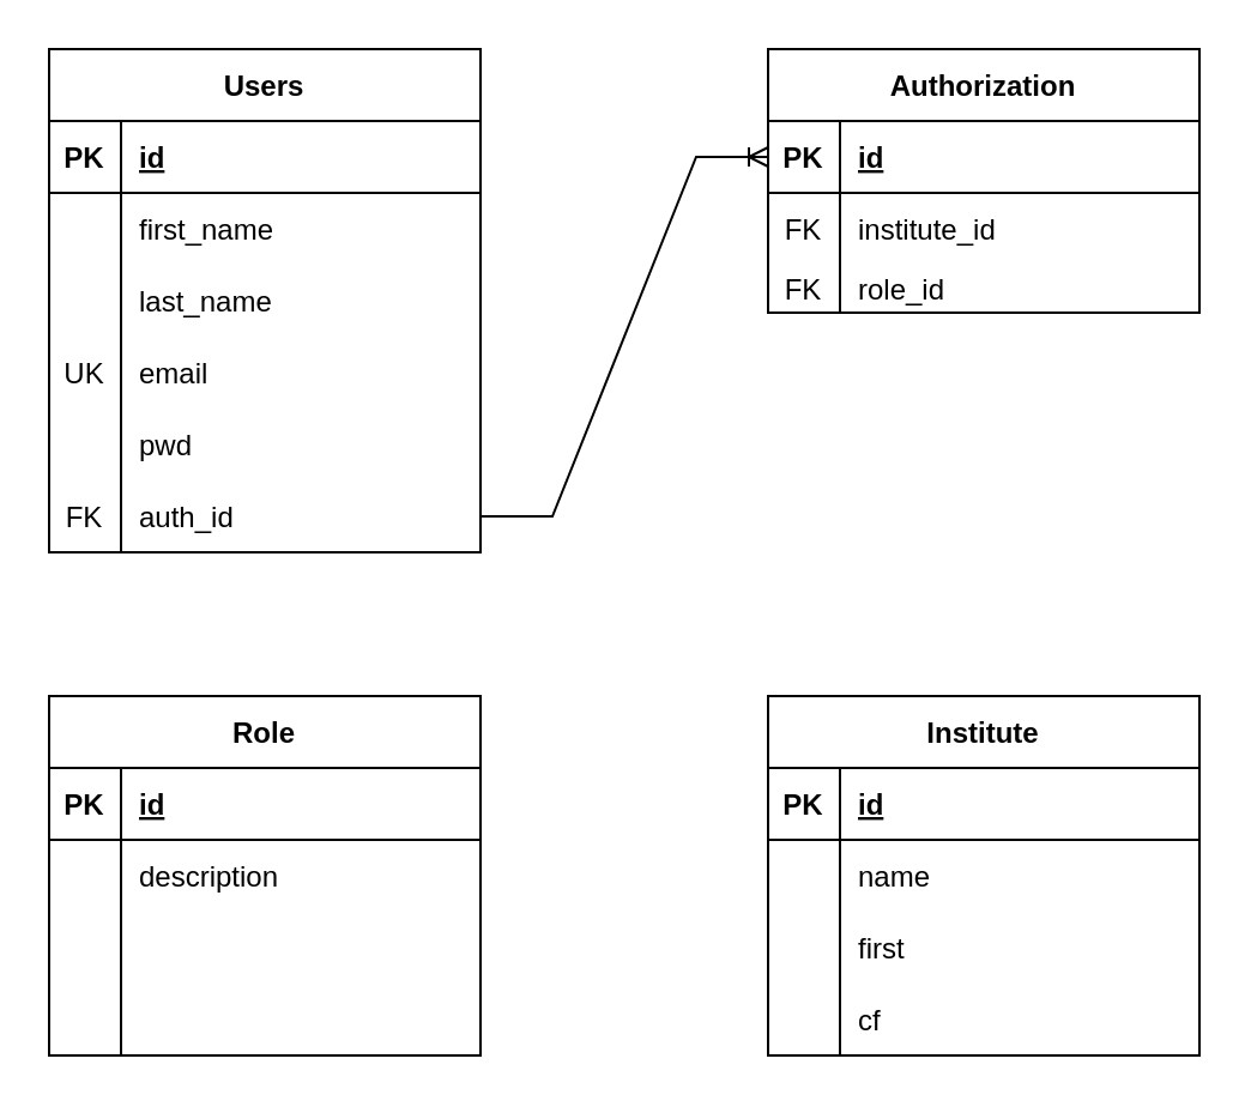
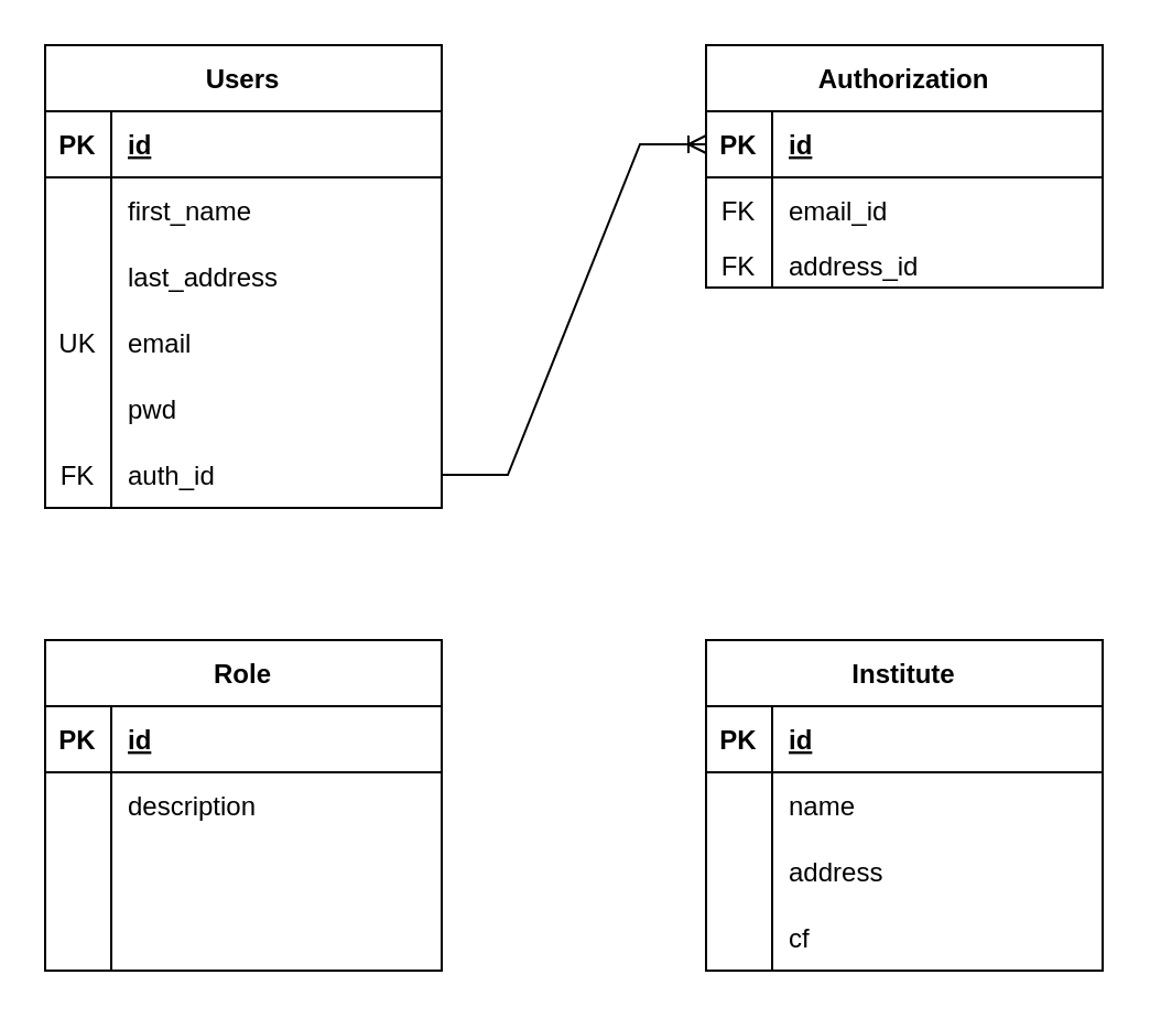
  <mxCell id="0" />
  <mxCell id="1" parent="0" />
  <mxCell id="2" value="Users" style="shape=table;startSize=30;container=1;collapsible=1;childLayout=tableLayout;fixedRows=1;rowLines=0;fontStyle=1;align=center;resizeLast=1;" vertex="1" parent="1"><mxGeometry x="20" y="20" width="180" height="210" as="geometry" /></mxCell>
  <mxCell id="3" value="" style="shape=tableRow;horizontal=0;startSize=0;swimlaneHead=0;swimlaneBody=0;fillColor=none;collapsible=0;dropTarget=0;points=[[0,0.5],[1,0.5]];portConstraint=eastwest;top=0;left=0;right=0;bottom=1;" vertex="1" parent="2"><mxGeometry y="30" width="180" height="30" as="geometry" /></mxCell>
  <mxCell id="4" value="PK" style="shape=partialRectangle;connectable=0;fillColor=none;top=0;left=0;bottom=0;right=0;fontStyle=1;overflow=hidden;" vertex="1" parent="3"><mxGeometry width="30" height="30" as="geometry"><mxRectangle width="30" height="30" as="alternateBounds" /></mxGeometry></mxCell>
  <mxCell id="5" value="id" style="shape=partialRectangle;connectable=0;fillColor=none;top=0;left=0;bottom=0;right=0;align=left;spacingLeft=6;fontStyle=5;overflow=hidden;" vertex="1" parent="3"><mxGeometry x="30" width="150" height="30" as="geometry"><mxRectangle width="150" height="30" as="alternateBounds" /></mxGeometry></mxCell>
  <mxCell id="6" value="" style="shape=tableRow;horizontal=0;startSize=0;swimlaneHead=0;swimlaneBody=0;fillColor=none;collapsible=0;dropTarget=0;points=[[0,0.5],[1,0.5]];portConstraint=eastwest;top=0;left=0;right=0;bottom=0;" vertex="1" parent="2"><mxGeometry y="60" width="180" height="30" as="geometry" /></mxCell>
  <mxCell id="7" value="" style="shape=partialRectangle;connectable=0;fillColor=none;top=0;left=0;bottom=0;right=0;editable=1;overflow=hidden;" vertex="1" parent="6"><mxGeometry width="30" height="30" as="geometry"><mxRectangle width="30" height="30" as="alternateBounds" /></mxGeometry></mxCell>
  <mxCell id="8" value="first_name" style="shape=partialRectangle;connectable=0;fillColor=none;top=0;left=0;bottom=0;right=0;align=left;spacingLeft=6;overflow=hidden;" vertex="1" parent="6"><mxGeometry x="30" width="150" height="30" as="geometry"><mxRectangle width="150" height="30" as="alternateBounds" /></mxGeometry></mxCell>
  <mxCell id="9" value="" style="shape=tableRow;horizontal=0;startSize=0;swimlaneHead=0;swimlaneBody=0;fillColor=none;collapsible=0;dropTarget=0;points=[[0,0.5],[1,0.5]];portConstraint=eastwest;top=0;left=0;right=0;bottom=0;" vertex="1" parent="2"><mxGeometry y="90" width="180" height="30" as="geometry" /></mxCell>
  <mxCell id="10" value="" style="shape=partialRectangle;connectable=0;fillColor=none;top=0;left=0;bottom=0;right=0;editable=1;overflow=hidden;" vertex="1" parent="9"><mxGeometry width="30" height="30" as="geometry"><mxRectangle width="30" height="30" as="alternateBounds" /></mxGeometry></mxCell>
- <mxCell id="11" value="last_name" style="shape=partialRectangle;connectable=0;fillColor=none;top=0;left=0;bottom=0;right=0;align=left;spacingLeft=6;overflow=hidden;" vertex="1" parent="9"><mxGeometry x="30" width="150" height="30" as="geometry"><mxRectangle width="150" height="30" as="alternateBounds" /></mxGeometry></mxCell>
+ <mxCell id="11" value="last_address" style="shape=partialRectangle;connectable=0;fillColor=none;top=0;left=0;bottom=0;right=0;align=left;spacingLeft=6;overflow=hidden;" vertex="1" parent="9"><mxGeometry x="30" width="150" height="30" as="geometry"><mxRectangle width="150" height="30" as="alternateBounds" /></mxGeometry></mxCell>
  <mxCell id="12" value="" style="shape=tableRow;horizontal=0;startSize=0;swimlaneHead=0;swimlaneBody=0;fillColor=none;collapsible=0;dropTarget=0;points=[[0,0.5],[1,0.5]];portConstraint=eastwest;top=0;left=0;right=0;bottom=0;" vertex="1" parent="2"><mxGeometry y="120" width="180" height="30" as="geometry" /></mxCell>
  <mxCell id="13" value="UK" style="shape=partialRectangle;connectable=0;fillColor=none;top=0;left=0;bottom=0;right=0;editable=1;overflow=hidden;" vertex="1" parent="12"><mxGeometry width="30" height="30" as="geometry"><mxRectangle width="30" height="30" as="alternateBounds" /></mxGeometry></mxCell>
  <mxCell id="14" value="email" style="shape=partialRectangle;connectable=0;fillColor=none;top=0;left=0;bottom=0;right=0;align=left;spacingLeft=6;overflow=hidden;" vertex="1" parent="12"><mxGeometry x="30" width="150" height="30" as="geometry"><mxRectangle width="150" height="30" as="alternateBounds" /></mxGeometry></mxCell>
  <mxCell id="15" value="" style="shape=tableRow;horizontal=0;startSize=0;swimlaneHead=0;swimlaneBody=0;fillColor=none;collapsible=0;dropTarget=0;points=[[0,0.5],[1,0.5]];portConstraint=eastwest;top=0;left=0;right=0;bottom=0;" vertex="1" parent="2"><mxGeometry y="150" width="180" height="30" as="geometry" /></mxCell>
  <mxCell id="16" value="" style="shape=partialRectangle;connectable=0;fillColor=none;top=0;left=0;bottom=0;right=0;editable=1;overflow=hidden;" vertex="1" parent="15"><mxGeometry width="30" height="30" as="geometry"><mxRectangle width="30" height="30" as="alternateBounds" /></mxGeometry></mxCell>
  <mxCell id="17" value="pwd" style="shape=partialRectangle;connectable=0;fillColor=none;top=0;left=0;bottom=0;right=0;align=left;spacingLeft=6;overflow=hidden;" vertex="1" parent="15"><mxGeometry x="30" width="150" height="30" as="geometry"><mxRectangle width="150" height="30" as="alternateBounds" /></mxGeometry></mxCell>
  <mxCell id="18" value="" style="shape=tableRow;horizontal=0;startSize=0;swimlaneHead=0;swimlaneBody=0;fillColor=none;collapsible=0;dropTarget=0;points=[[0,0.5],[1,0.5]];portConstraint=eastwest;top=0;left=0;right=0;bottom=0;" vertex="1" parent="2"><mxGeometry y="180" width="180" height="30" as="geometry" /></mxCell>
  <mxCell id="19" value="FK" style="shape=partialRectangle;connectable=0;fillColor=none;top=0;left=0;bottom=0;right=0;editable=1;overflow=hidden;" vertex="1" parent="18"><mxGeometry width="30" height="30" as="geometry"><mxRectangle width="30" height="30" as="alternateBounds" /></mxGeometry></mxCell>
  <mxCell id="20" value="auth_id" style="shape=partialRectangle;connectable=0;fillColor=none;top=0;left=0;bottom=0;right=0;align=left;spacingLeft=6;overflow=hidden;" vertex="1" parent="18"><mxGeometry x="30" width="150" height="30" as="geometry"><mxRectangle width="150" height="30" as="alternateBounds" /></mxGeometry></mxCell>
  <mxCell id="21" value="Authorization" style="shape=table;startSize=30;container=1;collapsible=1;childLayout=tableLayout;fixedRows=1;rowLines=0;fontStyle=1;align=center;resizeLast=1;" vertex="1" parent="1"><mxGeometry x="320" y="20" width="180" height="110" as="geometry" /></mxCell>
  <mxCell id="22" value="" style="shape=tableRow;horizontal=0;startSize=0;swimlaneHead=0;swimlaneBody=0;fillColor=none;collapsible=0;dropTarget=0;points=[[0,0.5],[1,0.5]];portConstraint=eastwest;top=0;left=0;right=0;bottom=1;" vertex="1" parent="21"><mxGeometry y="30" width="180" height="30" as="geometry" /></mxCell>
  <mxCell id="23" value="PK" style="shape=partialRectangle;connectable=0;fillColor=none;top=0;left=0;bottom=0;right=0;fontStyle=1;overflow=hidden;" vertex="1" parent="22"><mxGeometry width="30" height="30" as="geometry"><mxRectangle width="30" height="30" as="alternateBounds" /></mxGeometry></mxCell>
  <mxCell id="24" value="id" style="shape=partialRectangle;connectable=0;fillColor=none;top=0;left=0;bottom=0;right=0;align=left;spacingLeft=6;fontStyle=5;overflow=hidden;" vertex="1" parent="22"><mxGeometry x="30" width="150" height="30" as="geometry"><mxRectangle width="150" height="30" as="alternateBounds" /></mxGeometry></mxCell>
  <mxCell id="25" value="" style="shape=tableRow;horizontal=0;startSize=0;swimlaneHead=0;swimlaneBody=0;fillColor=none;collapsible=0;dropTarget=0;points=[[0,0.5],[1,0.5]];portConstraint=eastwest;top=0;left=0;right=0;bottom=0;" vertex="1" parent="21"><mxGeometry y="60" width="180" height="30" as="geometry" /></mxCell>
  <mxCell id="26" value="FK" style="shape=partialRectangle;connectable=0;fillColor=none;top=0;left=0;bottom=0;right=0;editable=1;overflow=hidden;" vertex="1" parent="25"><mxGeometry width="30" height="30" as="geometry"><mxRectangle width="30" height="30" as="alternateBounds" /></mxGeometry></mxCell>
- <mxCell id="27" value="institute_id" style="shape=partialRectangle;connectable=0;fillColor=none;top=0;left=0;bottom=0;right=0;align=left;spacingLeft=6;overflow=hidden;" vertex="1" parent="25"><mxGeometry x="30" width="150" height="30" as="geometry"><mxRectangle width="150" height="30" as="alternateBounds" /></mxGeometry></mxCell>
+ <mxCell id="27" value="email_id" style="shape=partialRectangle;connectable=0;fillColor=none;top=0;left=0;bottom=0;right=0;align=left;spacingLeft=6;overflow=hidden;" vertex="1" parent="25"><mxGeometry x="30" width="150" height="30" as="geometry"><mxRectangle width="150" height="30" as="alternateBounds" /></mxGeometry></mxCell>
  <mxCell id="28" value="" style="shape=tableRow;horizontal=0;startSize=0;swimlaneHead=0;swimlaneBody=0;fillColor=none;collapsible=0;dropTarget=0;points=[[0,0.5],[1,0.5]];portConstraint=eastwest;top=0;left=0;right=0;bottom=0;" vertex="1" parent="21"><mxGeometry y="90" width="180" height="20" as="geometry" /></mxCell>
  <mxCell id="29" value="FK" style="shape=partialRectangle;connectable=0;fillColor=none;top=0;left=0;bottom=0;right=0;editable=1;overflow=hidden;" vertex="1" parent="28"><mxGeometry width="30" height="20" as="geometry"><mxRectangle width="30" height="20" as="alternateBounds" /></mxGeometry></mxCell>
- <mxCell id="30" value="role_id" style="shape=partialRectangle;connectable=0;fillColor=none;top=0;left=0;bottom=0;right=0;align=left;spacingLeft=6;overflow=hidden;" vertex="1" parent="28"><mxGeometry x="30" width="150" height="20" as="geometry"><mxRectangle width="150" height="20" as="alternateBounds" /></mxGeometry></mxCell>
+ <mxCell id="30" value="address_id" style="shape=partialRectangle;connectable=0;fillColor=none;top=0;left=0;bottom=0;right=0;align=left;spacingLeft=6;overflow=hidden;" vertex="1" parent="28"><mxGeometry x="30" width="150" height="20" as="geometry"><mxRectangle width="150" height="20" as="alternateBounds" /></mxGeometry></mxCell>
  <mxCell id="31" value="Institute" style="shape=table;startSize=30;container=1;collapsible=1;childLayout=tableLayout;fixedRows=1;rowLines=0;fontStyle=1;align=center;resizeLast=1;" vertex="1" parent="1"><mxGeometry x="320" y="290" width="180" height="150" as="geometry" /></mxCell>
  <mxCell id="32" value="" style="shape=tableRow;horizontal=0;startSize=0;swimlaneHead=0;swimlaneBody=0;fillColor=none;collapsible=0;dropTarget=0;points=[[0,0.5],[1,0.5]];portConstraint=eastwest;top=0;left=0;right=0;bottom=1;" vertex="1" parent="31"><mxGeometry y="30" width="180" height="30" as="geometry" /></mxCell>
  <mxCell id="33" value="PK" style="shape=partialRectangle;connectable=0;fillColor=none;top=0;left=0;bottom=0;right=0;fontStyle=1;overflow=hidden;" vertex="1" parent="32"><mxGeometry width="30" height="30" as="geometry"><mxRectangle width="30" height="30" as="alternateBounds" /></mxGeometry></mxCell>
  <mxCell id="34" value="id" style="shape=partialRectangle;connectable=0;fillColor=none;top=0;left=0;bottom=0;right=0;align=left;spacingLeft=6;fontStyle=5;overflow=hidden;" vertex="1" parent="32"><mxGeometry x="30" width="150" height="30" as="geometry"><mxRectangle width="150" height="30" as="alternateBounds" /></mxGeometry></mxCell>
  <mxCell id="35" value="" style="shape=tableRow;horizontal=0;startSize=0;swimlaneHead=0;swimlaneBody=0;fillColor=none;collapsible=0;dropTarget=0;points=[[0,0.5],[1,0.5]];portConstraint=eastwest;top=0;left=0;right=0;bottom=0;" vertex="1" parent="31"><mxGeometry y="60" width="180" height="30" as="geometry" /></mxCell>
  <mxCell id="36" value="" style="shape=partialRectangle;connectable=0;fillColor=none;top=0;left=0;bottom=0;right=0;editable=1;overflow=hidden;" vertex="1" parent="35"><mxGeometry width="30" height="30" as="geometry"><mxRectangle width="30" height="30" as="alternateBounds" /></mxGeometry></mxCell>
  <mxCell id="37" value="name" style="shape=partialRectangle;connectable=0;fillColor=none;top=0;left=0;bottom=0;right=0;align=left;spacingLeft=6;overflow=hidden;" vertex="1" parent="35"><mxGeometry x="30" width="150" height="30" as="geometry"><mxRectangle width="150" height="30" as="alternateBounds" /></mxGeometry></mxCell>
  <mxCell id="38" value="" style="shape=tableRow;horizontal=0;startSize=0;swimlaneHead=0;swimlaneBody=0;fillColor=none;collapsible=0;dropTarget=0;points=[[0,0.5],[1,0.5]];portConstraint=eastwest;top=0;left=0;right=0;bottom=0;" vertex="1" parent="31"><mxGeometry y="90" width="180" height="30" as="geometry" /></mxCell>
  <mxCell id="39" value="" style="shape=partialRectangle;connectable=0;fillColor=none;top=0;left=0;bottom=0;right=0;editable=1;overflow=hidden;" vertex="1" parent="38"><mxGeometry width="30" height="30" as="geometry"><mxRectangle width="30" height="30" as="alternateBounds" /></mxGeometry></mxCell>
- <mxCell id="40" value="first" style="shape=partialRectangle;connectable=0;fillColor=none;top=0;left=0;bottom=0;right=0;align=left;spacingLeft=6;overflow=hidden;" vertex="1" parent="38"><mxGeometry x="30" width="150" height="30" as="geometry"><mxRectangle width="150" height="30" as="alternateBounds" /></mxGeometry></mxCell>
+ <mxCell id="40" value="address" style="shape=partialRectangle;connectable=0;fillColor=none;top=0;left=0;bottom=0;right=0;align=left;spacingLeft=6;overflow=hidden;" vertex="1" parent="38"><mxGeometry x="30" width="150" height="30" as="geometry"><mxRectangle width="150" height="30" as="alternateBounds" /></mxGeometry></mxCell>
  <mxCell id="41" value="" style="shape=tableRow;horizontal=0;startSize=0;swimlaneHead=0;swimlaneBody=0;fillColor=none;collapsible=0;dropTarget=0;points=[[0,0.5],[1,0.5]];portConstraint=eastwest;top=0;left=0;right=0;bottom=0;" vertex="1" parent="31"><mxGeometry y="120" width="180" height="30" as="geometry" /></mxCell>
  <mxCell id="42" value="" style="shape=partialRectangle;connectable=0;fillColor=none;top=0;left=0;bottom=0;right=0;editable=1;overflow=hidden;" vertex="1" parent="41"><mxGeometry width="30" height="30" as="geometry"><mxRectangle width="30" height="30" as="alternateBounds" /></mxGeometry></mxCell>
  <mxCell id="43" value="cf" style="shape=partialRectangle;connectable=0;fillColor=none;top=0;left=0;bottom=0;right=0;align=left;spacingLeft=6;overflow=hidden;" vertex="1" parent="41"><mxGeometry x="30" width="150" height="30" as="geometry"><mxRectangle width="150" height="30" as="alternateBounds" /></mxGeometry></mxCell>
  <mxCell id="44" value="" style="edgeStyle=entityRelationEdgeStyle;fontSize=12;html=1;endArrow=ERoneToMany;rounded=0;exitX=1;exitY=0.5;exitDx=0;exitDy=0;entryX=0;entryY=0.5;entryDx=0;entryDy=0;" edge="1" parent="1" source="18" target="22"><mxGeometry width="100" height="100" relative="1" as="geometry"><mxPoint x="260" y="80" as="sourcePoint" /><mxPoint x="360" y="-20" as="targetPoint" /></mxGeometry></mxCell>
  <mxCell id="45" value="Role" style="shape=table;startSize=30;container=1;collapsible=1;childLayout=tableLayout;fixedRows=1;rowLines=0;fontStyle=1;align=center;resizeLast=1;" vertex="1" parent="1"><mxGeometry x="20" y="290" width="180" height="150" as="geometry" /></mxCell>
  <mxCell id="46" value="" style="shape=tableRow;horizontal=0;startSize=0;swimlaneHead=0;swimlaneBody=0;fillColor=none;collapsible=0;dropTarget=0;points=[[0,0.5],[1,0.5]];portConstraint=eastwest;top=0;left=0;right=0;bottom=1;" vertex="1" parent="45"><mxGeometry y="30" width="180" height="30" as="geometry" /></mxCell>
  <mxCell id="47" value="PK" style="shape=partialRectangle;connectable=0;fillColor=none;top=0;left=0;bottom=0;right=0;fontStyle=1;overflow=hidden;" vertex="1" parent="46"><mxGeometry width="30" height="30" as="geometry"><mxRectangle width="30" height="30" as="alternateBounds" /></mxGeometry></mxCell>
  <mxCell id="48" value="id" style="shape=partialRectangle;connectable=0;fillColor=none;top=0;left=0;bottom=0;right=0;align=left;spacingLeft=6;fontStyle=5;overflow=hidden;" vertex="1" parent="46"><mxGeometry x="30" width="150" height="30" as="geometry"><mxRectangle width="150" height="30" as="alternateBounds" /></mxGeometry></mxCell>
  <mxCell id="49" value="" style="shape=tableRow;horizontal=0;startSize=0;swimlaneHead=0;swimlaneBody=0;fillColor=none;collapsible=0;dropTarget=0;points=[[0,0.5],[1,0.5]];portConstraint=eastwest;top=0;left=0;right=0;bottom=0;" vertex="1" parent="45"><mxGeometry y="60" width="180" height="30" as="geometry" /></mxCell>
  <mxCell id="50" value="" style="shape=partialRectangle;connectable=0;fillColor=none;top=0;left=0;bottom=0;right=0;editable=1;overflow=hidden;" vertex="1" parent="49"><mxGeometry width="30" height="30" as="geometry"><mxRectangle width="30" height="30" as="alternateBounds" /></mxGeometry></mxCell>
  <mxCell id="51" value="description" style="shape=partialRectangle;connectable=0;fillColor=none;top=0;left=0;bottom=0;right=0;align=left;spacingLeft=6;overflow=hidden;" vertex="1" parent="49"><mxGeometry x="30" width="150" height="30" as="geometry"><mxRectangle width="150" height="30" as="alternateBounds" /></mxGeometry></mxCell>
  <mxCell id="52" value="" style="shape=tableRow;horizontal=0;startSize=0;swimlaneHead=0;swimlaneBody=0;fillColor=none;collapsible=0;dropTarget=0;points=[[0,0.5],[1,0.5]];portConstraint=eastwest;top=0;left=0;right=0;bottom=0;" vertex="1" parent="45"><mxGeometry y="90" width="180" height="30" as="geometry" /></mxCell>
  <mxCell id="53" value="" style="shape=partialRectangle;connectable=0;fillColor=none;top=0;left=0;bottom=0;right=0;editable=1;overflow=hidden;" vertex="1" parent="52"><mxGeometry width="30" height="30" as="geometry"><mxRectangle width="30" height="30" as="alternateBounds" /></mxGeometry></mxCell>
  <mxCell id="54" value="" style="shape=partialRectangle;connectable=0;fillColor=none;top=0;left=0;bottom=0;right=0;align=left;spacingLeft=6;overflow=hidden;" vertex="1" parent="52"><mxGeometry x="30" width="150" height="30" as="geometry"><mxRectangle width="150" height="30" as="alternateBounds" /></mxGeometry></mxCell>
  <mxCell id="55" value="" style="shape=tableRow;horizontal=0;startSize=0;swimlaneHead=0;swimlaneBody=0;fillColor=none;collapsible=0;dropTarget=0;points=[[0,0.5],[1,0.5]];portConstraint=eastwest;top=0;left=0;right=0;bottom=0;" vertex="1" parent="45"><mxGeometry y="120" width="180" height="30" as="geometry" /></mxCell>
  <mxCell id="56" value="" style="shape=partialRectangle;connectable=0;fillColor=none;top=0;left=0;bottom=0;right=0;editable=1;overflow=hidden;" vertex="1" parent="55"><mxGeometry width="30" height="30" as="geometry"><mxRectangle width="30" height="30" as="alternateBounds" /></mxGeometry></mxCell>
  <mxCell id="57" value="" style="shape=partialRectangle;connectable=0;fillColor=none;top=0;left=0;bottom=0;right=0;align=left;spacingLeft=6;overflow=hidden;" vertex="1" parent="55"><mxGeometry x="30" width="150" height="30" as="geometry"><mxRectangle width="150" height="30" as="alternateBounds" /></mxGeometry></mxCell>
